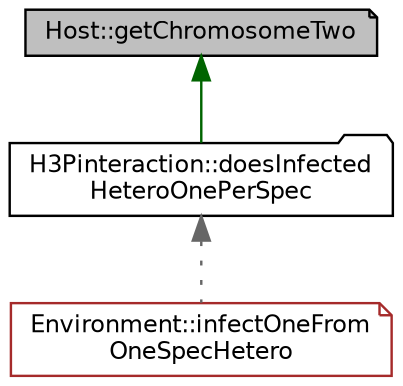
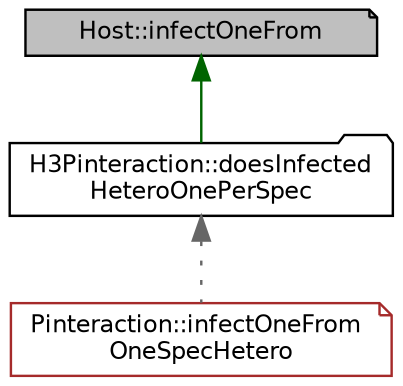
  digraph {
    rankdir=TB
    node [color=black fillcolor=white fontname=Helvetica fontsize=10 shape=note style=filled]
    edge [dir=back fontname=Helvetica fontsize=10 labelfontname=Helvetica labelfontsize=10]
-   n1 [fillcolor=grey75 fontcolor=black height=0.2 label="Host::getChromosomeTwo" width=0.4]
+   n1 [fillcolor=grey75 fontcolor=black height=0.2 label="Host::infectOneFrom" width=0.4]
    n2 [height=0.2 label="H3Pinteraction::doesInfected\lHeteroOnePerSpec" shape=folder width=0.4]
-   n3 [color=brown height=0.2 label="Environment::infectOneFrom\lOneSpecHetero" width=0.4]
+   n3 [color=brown height=0.2 label="Pinteraction::infectOneFrom\lOneSpecHetero" width=0.4]
    n1 -> n2 [color=darkgreen style=solid]
    n2 -> n3 [color=gray40 style=dotted]
  }
